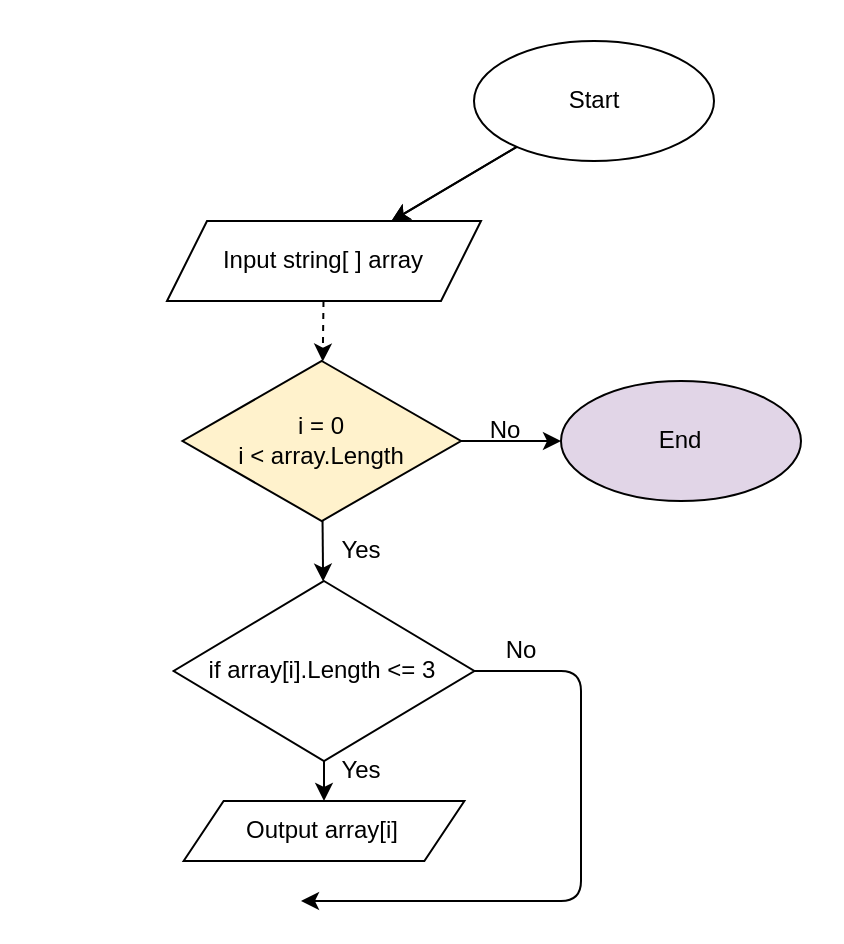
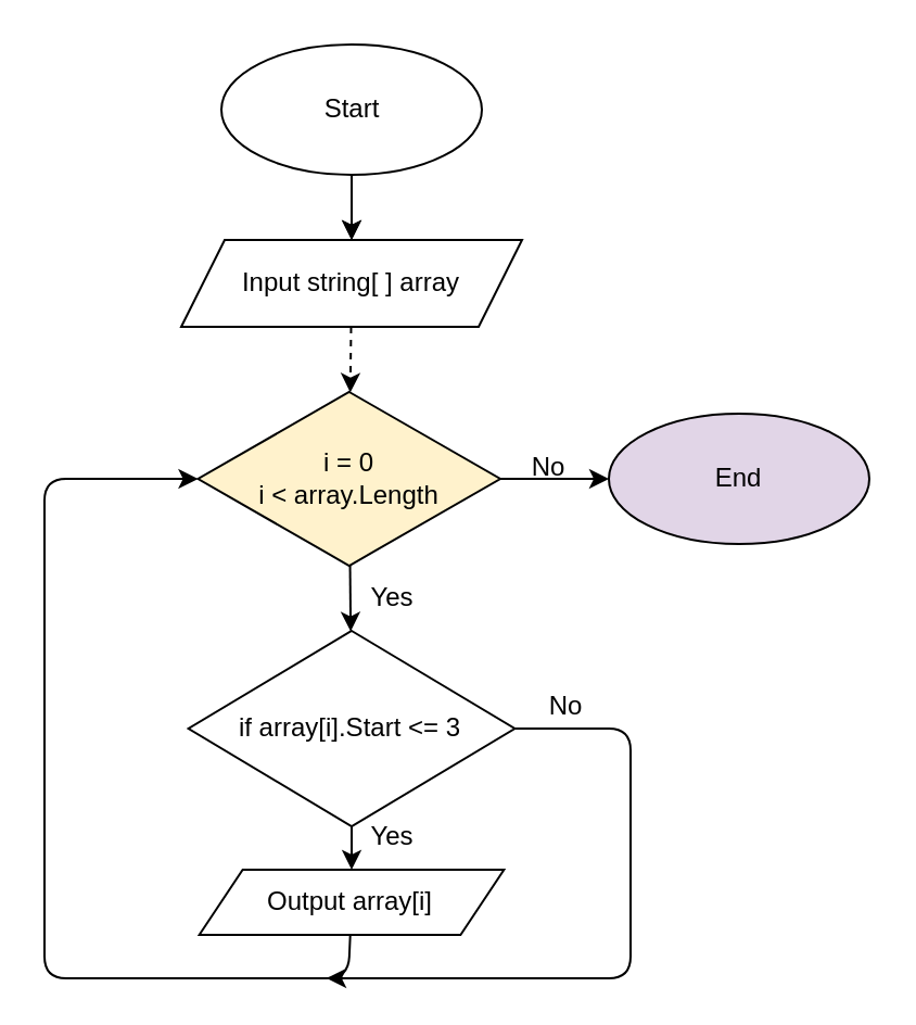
  <mxCell id="0" />
  <mxCell id="1" parent="0" />
  <mxCell id="2" value="" style="edgeStyle=none;html=1;" edge="1" parent="1" source="4" target="6"><mxGeometry relative="1" as="geometry" /></mxCell>
  <mxCell id="3" style="edgeStyle=none;html=1;" edge="1" parent="1" source="4" target="6"><mxGeometry relative="1" as="geometry" /></mxCell>
- <mxCell id="4" value="Start" style="ellipse;whiteSpace=wrap;html=1;" vertex="1" parent="1"><mxGeometry x="236.5" y="20" width="120" height="60" as="geometry" /></mxCell>
+ <mxCell id="4" value="Start" style="ellipse;whiteSpace=wrap;html=1;" vertex="1" parent="1"><mxGeometry x="101.5" y="20" width="120" height="60" as="geometry" /></mxCell>
  <mxCell id="5" value="" style="edgeStyle=none;html=1;dashed=1;" edge="1" parent="1" source="6" target="9"><mxGeometry relative="1" as="geometry" /></mxCell>
  <mxCell id="6" value="Input string[ ] array" style="shape=parallelogram;perimeter=parallelogramPerimeter;whiteSpace=wrap;html=1;fixedSize=1;" vertex="1" parent="1"><mxGeometry x="83" y="110" width="157" height="40" as="geometry" /></mxCell>
  <mxCell id="7" value="" style="edgeStyle=none;html=1;" edge="1" parent="1" source="9" target="12"><mxGeometry relative="1" as="geometry" /></mxCell>
  <mxCell id="8" value="" style="edgeStyle=none;html=1;" edge="1" parent="1" source="9" target="15"><mxGeometry relative="1" as="geometry" /></mxCell>
  <mxCell id="9" value="i = 0&lt;br&gt;i &amp;lt; array.Length" style="rhombus;whiteSpace=wrap;html=1;fillColor=#fff2cc;" vertex="1" parent="1"><mxGeometry x="90.75" y="180" width="139.25" height="80" as="geometry" /></mxCell>
  <mxCell id="10" value="" style="edgeStyle=none;html=1;" edge="1" parent="1" source="12" target="14"><mxGeometry relative="1" as="geometry" /></mxCell>
  <mxCell id="11" style="edgeStyle=none;html=1;exitX=1;exitY=0.5;exitDx=0;exitDy=0;" edge="1" parent="1" source="12"><mxGeometry relative="1" as="geometry"><mxPoint x="150" y="450" as="targetPoint" /><Array as="points"><mxPoint x="290" y="335" /><mxPoint x="290" y="450" /></Array></mxGeometry></mxCell>
- <mxCell id="12" value="if array[i].Length &amp;lt;= 3" style="rhombus;whiteSpace=wrap;html=1;" vertex="1" parent="1"><mxGeometry x="86.32" y="290" width="150.37" height="90" as="geometry" /></mxCell>
+ <mxCell id="12" value="if array[i].Start &amp;lt;= 3" style="rhombus;whiteSpace=wrap;html=1;" vertex="1" parent="1"><mxGeometry x="86.32" y="290" width="150.37" height="90" as="geometry" /></mxCell>
+ <mxCell id="13" style="edgeStyle=none;html=1;entryX=0;entryY=0.5;entryDx=0;entryDy=0;" edge="1" parent="1" source="14" target="9"><mxGeometry relative="1" as="geometry"><Array as="points"><mxPoint x="160" y="450" /><mxPoint x="100" y="450" /><mxPoint x="20" y="450" /><mxPoint x="20" y="220" /></Array></mxGeometry></mxCell>
  <mxCell id="14" value="Output array[i]" style="shape=parallelogram;perimeter=parallelogramPerimeter;whiteSpace=wrap;html=1;fixedSize=1;" vertex="1" parent="1"><mxGeometry x="91.31" y="400" width="140.38" height="30" as="geometry" /></mxCell>
  <mxCell id="15" value="End" style="ellipse;whiteSpace=wrap;html=1;fillColor=#e1d5e7;" vertex="1" parent="1"><mxGeometry x="280" y="190" width="120" height="60" as="geometry" /></mxCell>
  <mxCell id="16" value="Yes" style="text;html=1;align=center;verticalAlign=middle;resizable=0;points=[];autosize=1;strokeColor=none;fillColor=none;" vertex="1" parent="1"><mxGeometry x="160" y="260" width="40" height="30" as="geometry" /></mxCell>
  <mxCell id="17" value="No" style="text;html=1;align=center;verticalAlign=middle;resizable=0;points=[];autosize=1;strokeColor=none;fillColor=none;" vertex="1" parent="1"><mxGeometry x="231.69" y="200" width="40" height="30" as="geometry" /></mxCell>
  <mxCell id="18" value="Yes" style="text;html=1;align=center;verticalAlign=middle;resizable=0;points=[];autosize=1;strokeColor=none;fillColor=none;" vertex="1" parent="1"><mxGeometry x="160" y="370" width="40" height="30" as="geometry" /></mxCell>
  <mxCell id="19" value="No" style="text;html=1;align=center;verticalAlign=middle;resizable=0;points=[];autosize=1;strokeColor=none;fillColor=none;" vertex="1" parent="1"><mxGeometry x="240" y="310" width="40" height="30" as="geometry" /></mxCell>
